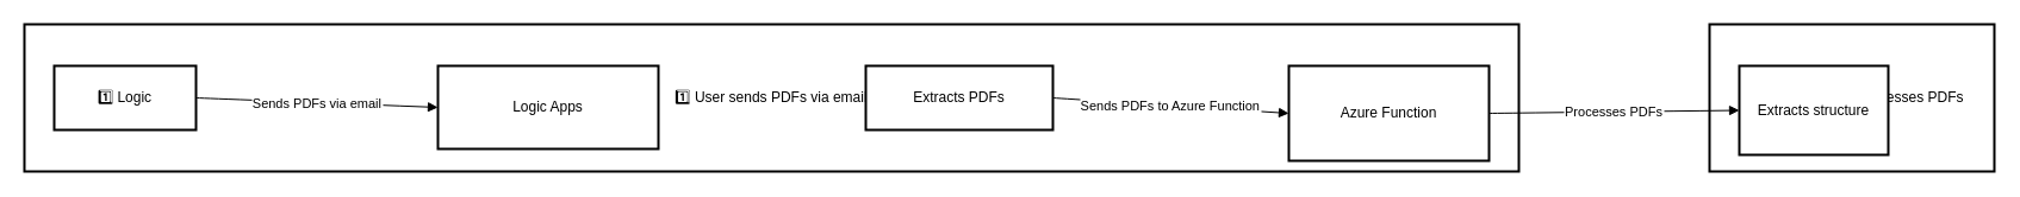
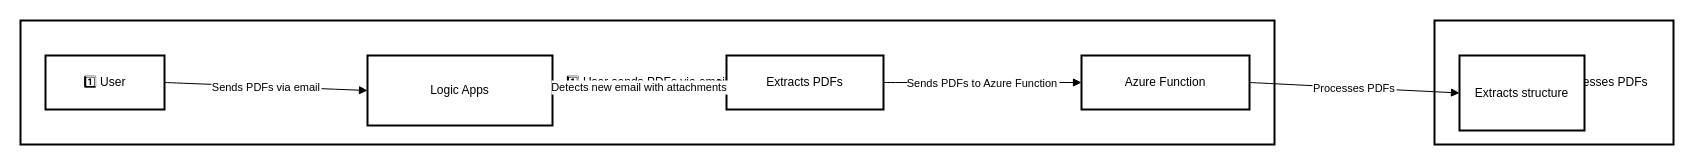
  <mxCell id="0" />
  <mxCell id="1" parent="0" />
  <mxCell id="2" value="2️⃣ Azure Function processes PDFs" style="whiteSpace=wrap;strokeWidth=2;" vertex="1" parent="1"><mxGeometry x="1434" y="20" width="239" height="124" as="geometry" /></mxCell>
  <mxCell id="3" value="1️⃣ User sends PDFs via email" style="whiteSpace=wrap;strokeWidth=2;" vertex="1" parent="1"><mxGeometry x="20" y="20" width="1254" height="124" as="geometry" /></mxCell>
- <mxCell id="4" value="1️⃣ Logic" style="whiteSpace=wrap;strokeWidth=2;" vertex="1" parent="1"><mxGeometry x="45" y="55" width="119" height="54" as="geometry" /></mxCell>
+ <mxCell id="4" value="1️⃣ User" style="whiteSpace=wrap;strokeWidth=2;" vertex="1" parent="1"><mxGeometry x="45" y="55" width="119" height="54" as="geometry" /></mxCell>
  <mxCell id="5" value="Logic Apps" style="whiteSpace=wrap;strokeWidth=2;" vertex="1" parent="1"><mxGeometry x="367" y="55" width="185" height="70" as="geometry" /></mxCell>
  <mxCell id="6" value="Extracts PDFs" style="whiteSpace=wrap;strokeWidth=2;" vertex="1" parent="1"><mxGeometry x="726" y="55" width="157" height="54" as="geometry" /></mxCell>
- <mxCell id="7" value="Azure Function" style="whiteSpace=wrap;strokeWidth=2;" vertex="1" parent="1"><mxGeometry x="1081" y="55" width="168" height="80" as="geometry" /></mxCell>
+ <mxCell id="7" value="Azure Function" style="whiteSpace=wrap;strokeWidth=2;" vertex="1" parent="1"><mxGeometry x="1081" y="55" width="168" height="54" as="geometry" /></mxCell>
  <mxCell id="8" value="Extracts structure" style="whiteSpace=wrap;strokeWidth=2;" vertex="1" parent="1"><mxGeometry x="1459" y="55" width="125" height="75" as="geometry" /></mxCell>
  <mxCell id="9" value="Sends PDFs via email" style="curved=1;startArrow=none;endArrow=block;exitX=1;exitY=0.5;entryX=0;entryY=0.5;" edge="1" parent="1" source="4" target="5"><mxGeometry relative="1" as="geometry"><Array as="points" /></mxGeometry></mxCell>
+ <mxCell id="10" value="Detects new email with attachments" style="curved=1;startArrow=none;endArrow=block;exitX=1;exitY=0.5;entryX=0;entryY=0.5;" edge="1" parent="1" source="5" target="6"><mxGeometry relative="1" as="geometry"><Array as="points" /></mxGeometry></mxCell>
  <mxCell id="11" value="Sends PDFs to Azure Function" style="curved=1;startArrow=none;endArrow=block;exitX=1;exitY=0.5;entryX=0;entryY=0.5;" edge="1" parent="1" source="6" target="7"><mxGeometry relative="1" as="geometry"><Array as="points" /></mxGeometry></mxCell>
  <mxCell id="12" value="Processes PDFs" style="curved=1;startArrow=none;endArrow=block;exitX=1;exitY=0.5;entryX=0;entryY=0.5;" edge="1" parent="1" source="7" target="8"><mxGeometry relative="1" as="geometry"><Array as="points" /></mxGeometry></mxCell>
